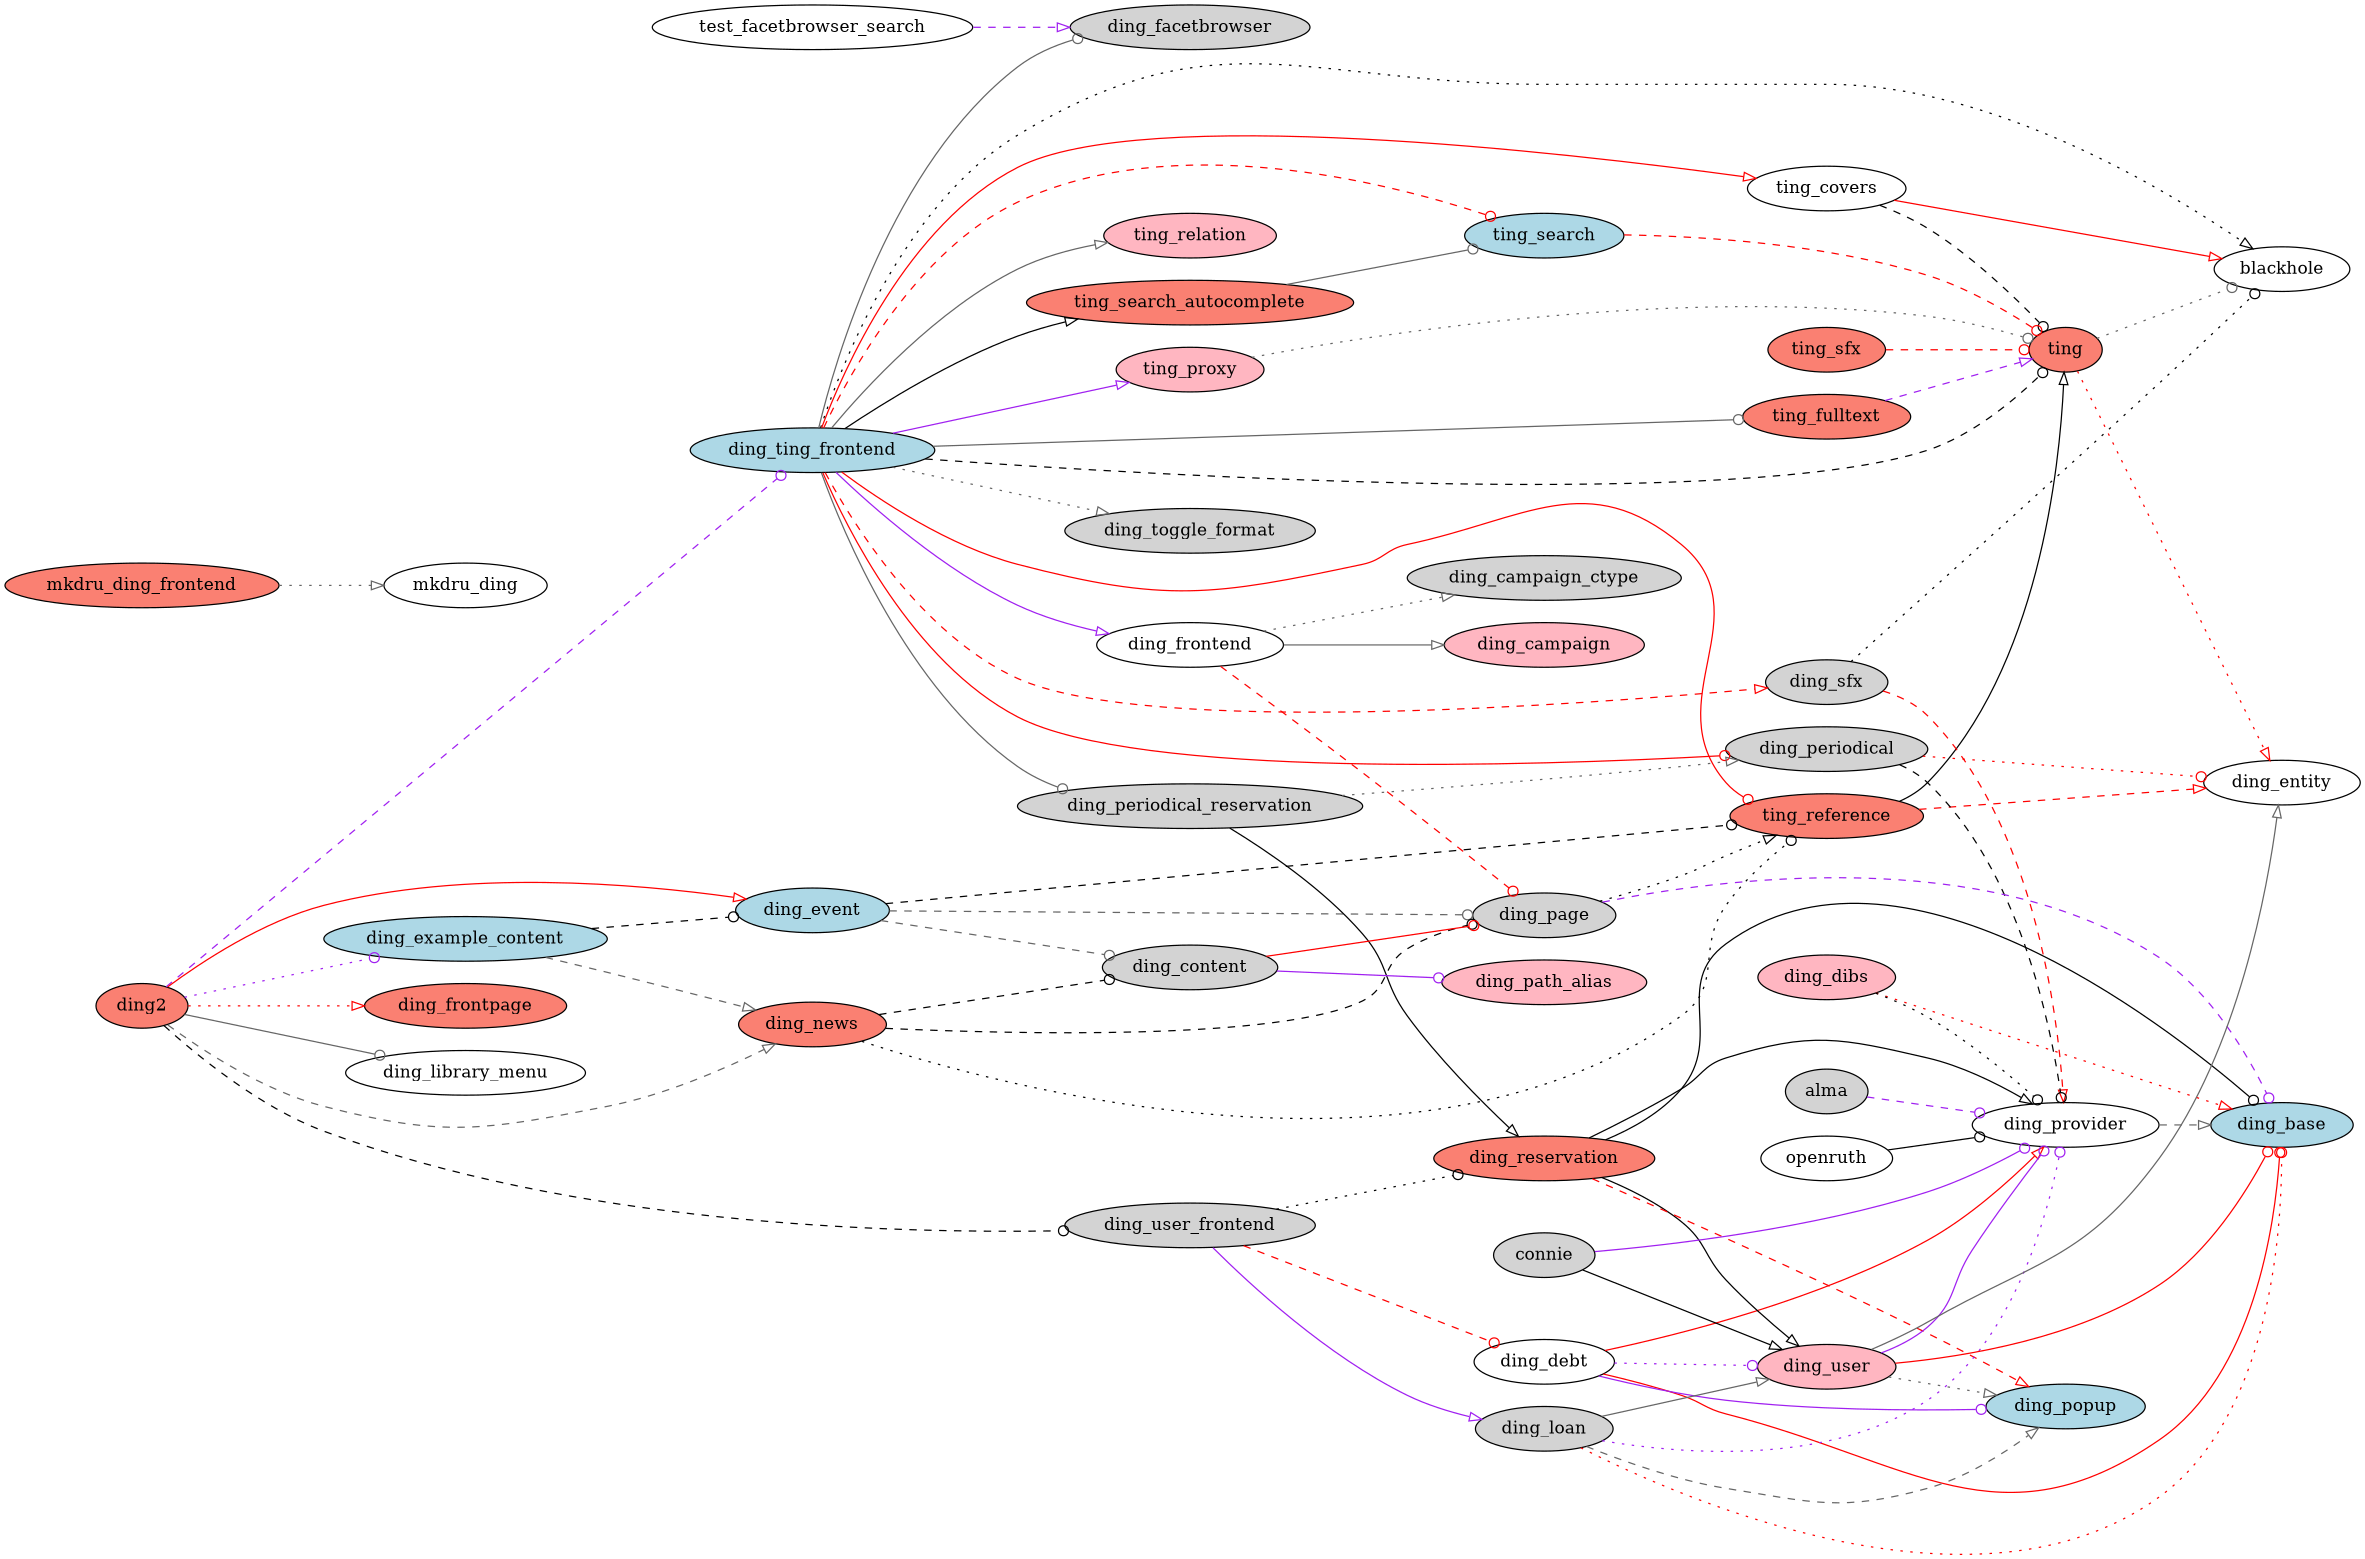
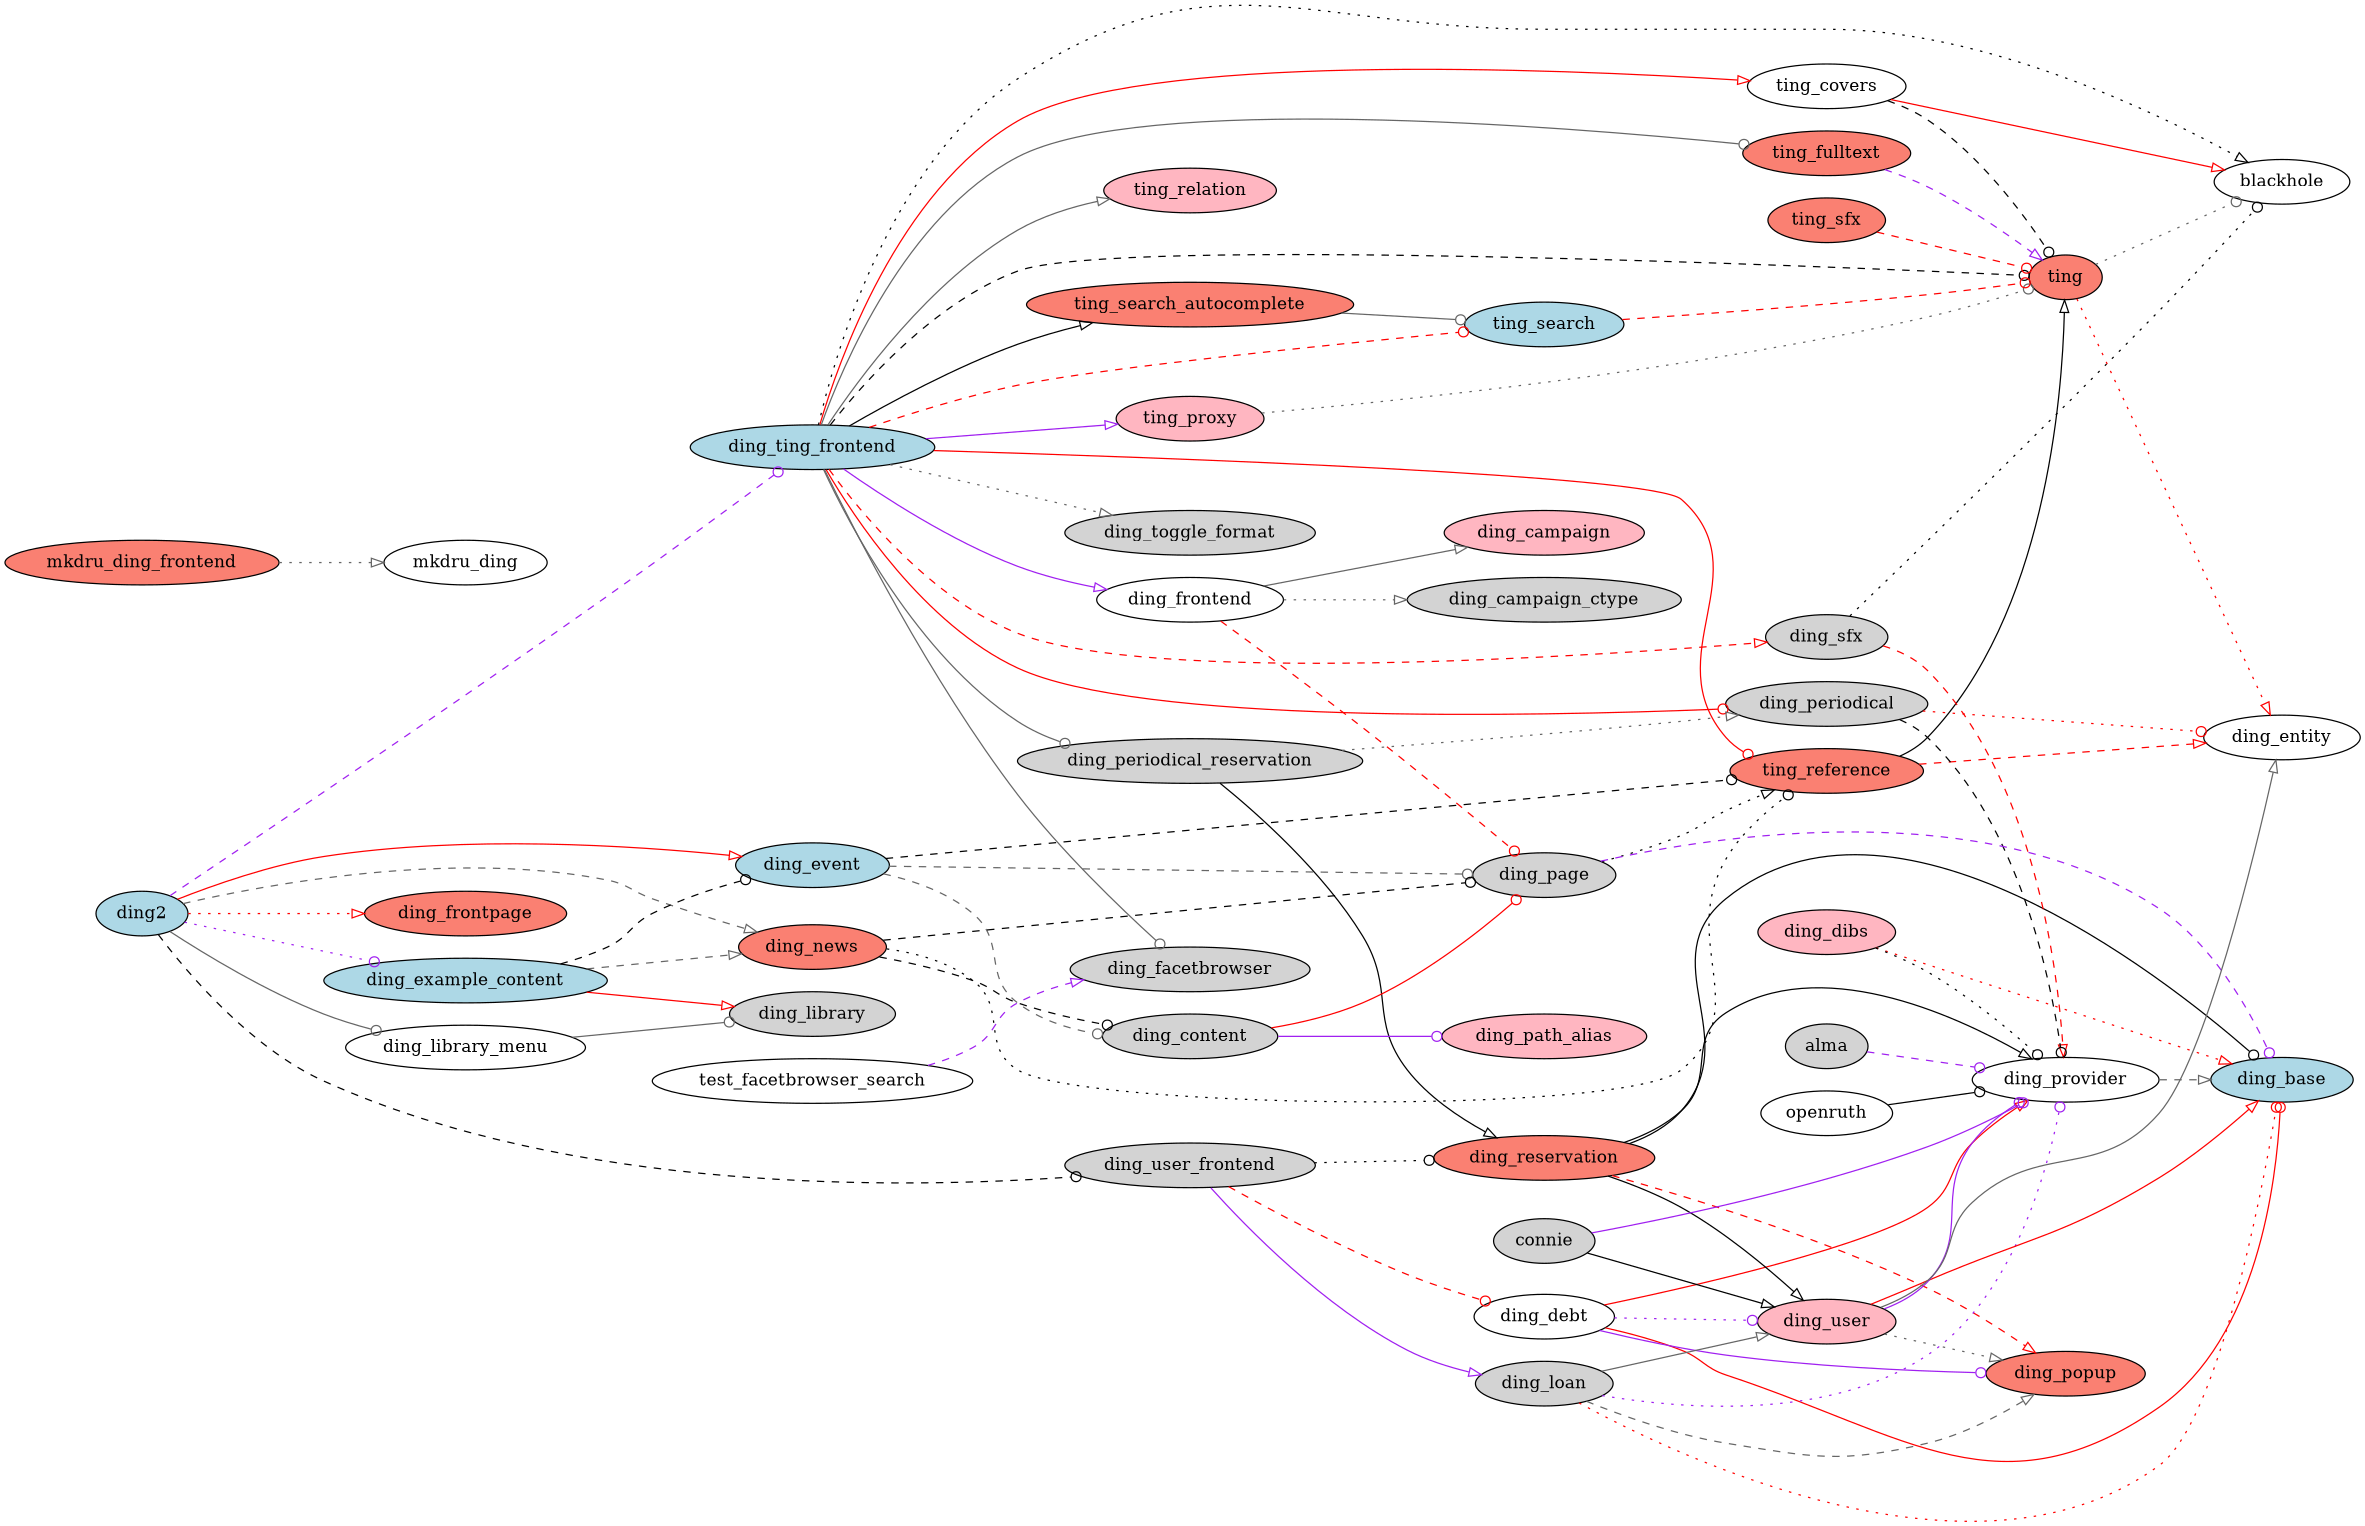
  digraph {
    rankdir=LR
    node [fillcolor=lightgrey style=filled]
    edge [arrowhead=odot color=red style=solid]
-   ding2 [fillcolor=salmon]
+   ding2 [fillcolor=lightblue]
    ding_user_frontend
    ding_ting_frontend [fillcolor=lightblue]
    ding_event [fillcolor=lightblue]
    ding_frontpage [fillcolor=salmon]
    ding_library_menu [fillcolor=white]
    ding_news [fillcolor=salmon]
    ding_example_content [fillcolor=lightblue]
    ding_debt [fillcolor=white]
    ding_reservation [fillcolor=salmon]
    ding_loan
    ting_reference [fillcolor=salmon]
    blackhole [fillcolor=white]
    n14 [label=ding_sfx]
    ding_facetbrowser
    ding_frontend [fillcolor=white]
    ding_periodical
    ding_periodical_reservation
    ding_toggle_format
    ting [fillcolor=salmon]
    ting_covers [fillcolor=white]
    ting_fulltext [fillcolor=salmon]
    ting_proxy [fillcolor=lightpink]
    ting_relation [fillcolor=lightpink]
    ting_search [fillcolor=lightblue]
    ting_search_autocomplete [fillcolor=salmon]
    ding_page
    ding_content
+   ding_library
    ding_base [fillcolor=lightblue]
    ding_provider [fillcolor=white]
    ding_user [fillcolor=lightpink]
-   ding_popup [fillcolor=lightblue]
+   ding_popup [fillcolor=salmon]
    ding_entity [fillcolor=white]
    ding_campaign [fillcolor=lightpink]
    ding_campaign_ctype
    ding_path_alias [fillcolor=lightpink]
    alma
    openruth [fillcolor=white]
    ting_sfx [fillcolor=salmon]
    mkdru_ding_frontend [fillcolor=salmon]
    mkdru_ding [fillcolor=white]
    ding_dibs [fillcolor=lightpink]
    test_facetbrowser_search [fillcolor=white]
    connie
    ding2 -> ding_user_frontend [color=black style=dashed]
    ding2 -> ding_ting_frontend [color=purple style=dashed]
    ding2 -> ding_event [arrowhead=onormal]
    ding2 -> ding_frontpage [arrowhead=onormal style=dotted]
    ding2 -> ding_library_menu [color=gray40]
    ding2 -> ding_news [arrowhead=onormal color=gray40 style=dashed]
    ding2 -> ding_example_content [color=purple style=dotted]
    ding_user_frontend -> ding_debt [style=dashed]
    ding_user_frontend -> ding_reservation [color=black style=dotted]
    ding_user_frontend -> ding_loan [arrowhead=onormal color=purple]
    ding_ting_frontend -> ting_reference
    ding_ting_frontend -> blackhole [arrowhead=onormal color=black style=dotted]
    ding_ting_frontend -> n14 [arrowhead=onormal style=dashed]
    ding_ting_frontend -> ding_facetbrowser [color=gray40]
    ding_ting_frontend -> ding_frontend [arrowhead=onormal color=purple]
    ding_ting_frontend -> ding_periodical
    ding_ting_frontend -> ding_periodical_reservation [color=gray40]
    ding_ting_frontend -> ding_toggle_format [arrowhead=onormal color=gray40 style=dotted]
    ding_ting_frontend -> ting [color=black style=dashed]
    ding_ting_frontend -> ting_covers [arrowhead=onormal]
    ding_ting_frontend -> ting_fulltext [color=gray40]
    ding_ting_frontend -> ting_proxy [arrowhead=onormal color=purple]
    ding_ting_frontend -> ting_relation [arrowhead=onormal color=gray40]
    ding_ting_frontend -> ting_search [style=dashed]
    ding_ting_frontend -> ting_search_autocomplete [arrowhead=onormal color=black]
    ding_event -> ting_reference [color=black style=dashed]
    ding_event -> ding_page [color=gray40 style=dashed]
    ding_event -> ding_content [color=gray40 style=dashed]
+   ding_library_menu -> ding_library [color=gray40]
    ding_news -> ting_reference [color=black style=dotted]
    ding_news -> ding_page [color=black style=dashed]
    ding_news -> ding_content [color=black style=dashed]
    ding_example_content -> ding_event [color=black style=dashed]
    ding_example_content -> ding_news [arrowhead=onormal color=gray40 style=dashed]
+   ding_example_content -> ding_library [arrowhead=onormal]
    ding_debt -> ding_base
    ding_debt -> ding_provider [arrowhead=onormal]
    ding_debt -> ding_user [color=purple style=dotted]
    ding_debt -> ding_popup [color=purple]
    ding_reservation -> ding_base [color=black]
    ding_reservation -> ding_provider [arrowhead=onormal color=black]
    ding_reservation -> ding_user [arrowhead=onormal color=black]
    ding_reservation -> ding_popup [arrowhead=onormal style=dashed]
    ding_loan -> ding_base [style=dotted]
    ding_loan -> ding_provider [color=purple style=dotted]
    ding_loan -> ding_user [arrowhead=onormal color=gray40]
    ding_loan -> ding_popup [arrowhead=onormal color=gray40 style=dashed]
    ting_reference -> ting [arrowhead=onormal color=black]
    ting_reference -> ding_entity [arrowhead=onormal style=dashed]
    n14 -> blackhole [color=black style=dotted]
    n14 -> ding_provider [arrowhead=onormal style=dashed]
    ding_frontend -> ding_page [style=dashed]
    ding_frontend -> ding_campaign [arrowhead=onormal color=gray40]
    ding_frontend -> ding_campaign_ctype [arrowhead=onormal color=gray40 style=dotted]
    ding_periodical -> ding_provider [color=black style=dashed]
    ding_periodical -> ding_entity [style=dotted]
    ding_periodical_reservation -> ding_reservation [arrowhead=onormal color=black]
    ding_periodical_reservation -> ding_periodical [arrowhead=onormal color=gray40 style=dotted]
    ting -> blackhole [color=gray40 style=dotted]
    ting -> ding_entity [arrowhead=onormal style=dotted]
    ting_covers -> blackhole [arrowhead=onormal]
    ting_covers -> ting [color=black style=dashed]
    ting_fulltext -> ting [arrowhead=onormal color=purple style=dashed]
    ting_proxy -> ting [color=gray40 style=dotted]
    ting_search -> ting [style=dashed]
    ting_search_autocomplete -> ting_search [color=gray40]
    ding_page -> ting_reference [arrowhead=onormal color=black style=dotted]
    ding_page -> ding_base [color=purple style=dashed]
    ding_content -> ding_page
    ding_content -> ding_path_alias [color=purple]
    ding_provider -> ding_base [arrowhead=onormal color=gray40 style=dashed]
-   ding_user -> ding_base
+   ding_user -> ding_base [arrowhead=onormal]
    ding_user -> ding_provider [color=purple]
    ding_user -> ding_popup [arrowhead=onormal color=gray40 style=dotted]
    ding_user -> ding_entity [arrowhead=onormal color=gray40]
    alma -> ding_provider [color=purple style=dashed]
    openruth -> ding_provider [color=black]
    ting_sfx -> ting [style=dashed]
    mkdru_ding_frontend -> mkdru_ding [arrowhead=onormal color=gray40 style=dotted]
    ding_dibs -> ding_base [arrowhead=onormal style=dotted]
    ding_dibs -> ding_provider [color=black style=dotted]
    test_facetbrowser_search -> ding_facetbrowser [arrowhead=onormal color=purple style=dashed]
    connie -> ding_provider [color=purple]
    connie -> ding_user [arrowhead=onormal color=black]
  }
